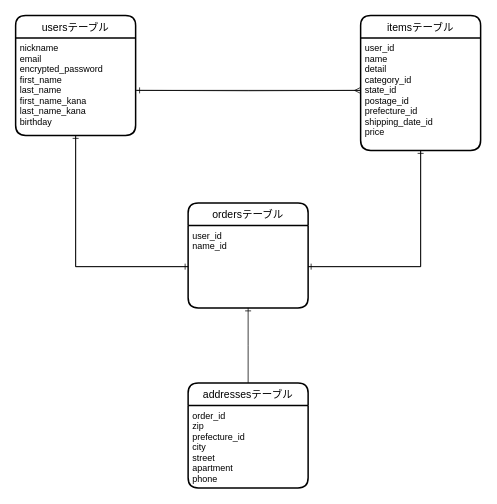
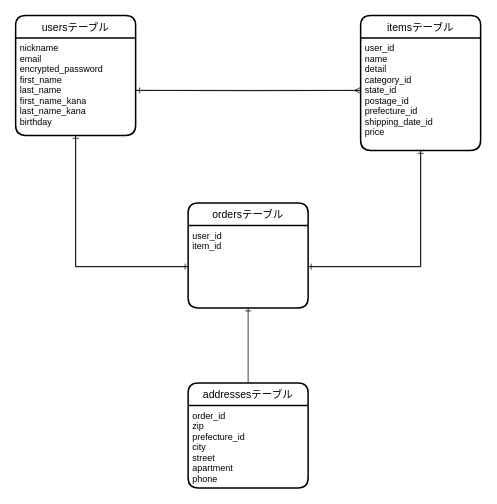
  <mxCell id="0" />
  <mxCell id="1" parent="0" />
  <mxCell id="2" value="usersテーブル" style="swimlane;childLayout=stackLayout;horizontal=1;startSize=30;horizontalStack=0;rounded=1;fontSize=14;fontStyle=0;strokeWidth=2;resizeParent=0;resizeLast=1;shadow=0;dashed=0;align=center;" vertex="1" parent="1"><mxGeometry x="20" y="20" width="160" height="160" as="geometry" /></mxCell>
  <mxCell id="3" value="nickname         &#10;email           &#10;encrypted_password            &#10;first_name     &#10;last_name       &#10;first_name_kana  &#10;last_name_kana   &#10;birthday      " style="align=left;strokeColor=none;fillColor=none;spacingLeft=4;fontSize=12;verticalAlign=top;resizable=0;rotatable=0;part=1;" vertex="1" parent="2"><mxGeometry y="30" width="160" height="130" as="geometry" /></mxCell>
  <mxCell id="4" value="itemsテーブル" style="swimlane;childLayout=stackLayout;horizontal=1;startSize=30;horizontalStack=0;rounded=1;fontSize=14;fontStyle=0;strokeWidth=2;resizeParent=0;resizeLast=1;shadow=0;dashed=0;align=center;" vertex="1" parent="1"><mxGeometry x="480" y="20" width="160" height="180" as="geometry" /></mxCell>
  <mxCell id="5" value="user_id             &#10;name           &#10;detail        &#10;category_id      &#10;state_id       &#10;postage_id    &#10;prefecture_id   &#10;shipping_date_id &#10;price " style="align=left;strokeColor=none;fillColor=none;spacingLeft=4;fontSize=12;verticalAlign=top;resizable=0;rotatable=0;part=1;" vertex="1" parent="4"><mxGeometry y="30" width="160" height="150" as="geometry" /></mxCell>
  <mxCell id="6" style="edgeStyle=orthogonalEdgeStyle;rounded=0;jumpSize=8;orthogonalLoop=1;jettySize=auto;html=1;endArrow=ERone;endFill=0;strokeWidth=1;" edge="1" parent="1" source="7"><mxGeometry relative="1" as="geometry"><mxPoint x="330" y="410" as="targetPoint" /></mxGeometry></mxCell>
  <mxCell id="7" value="addressesテーブル" style="swimlane;childLayout=stackLayout;horizontal=1;startSize=30;horizontalStack=0;rounded=1;fontSize=14;fontStyle=0;strokeWidth=2;resizeParent=0;resizeLast=1;shadow=0;dashed=0;align=center;" vertex="1" parent="1"><mxGeometry x="250" y="510" width="160" height="140" as="geometry" /></mxCell>
  <mxCell id="8" value="order_id&#10;zip         &#10;prefecture_id   &#10;city         &#10;street    &#10;apartment   &#10;phone   " style="align=left;strokeColor=none;fillColor=none;spacingLeft=4;fontSize=12;verticalAlign=top;resizable=0;rotatable=0;part=1;" vertex="1" parent="7"><mxGeometry y="30" width="160" height="110" as="geometry" /></mxCell>
  <mxCell id="9" value="ordersテーブル" style="swimlane;childLayout=stackLayout;horizontal=1;startSize=30;horizontalStack=0;rounded=1;fontSize=14;fontStyle=0;strokeWidth=2;resizeParent=0;resizeLast=1;shadow=0;dashed=0;align=center;" vertex="1" parent="1"><mxGeometry x="250" y="270" width="160" height="140" as="geometry" /></mxCell>
- <mxCell id="10" value="user_id            &#10;name_id      &#10; " style="align=left;strokeColor=none;fillColor=none;spacingLeft=4;fontSize=12;verticalAlign=top;resizable=0;rotatable=0;part=1;" vertex="1" parent="9"><mxGeometry y="30" width="160" height="110" as="geometry" /></mxCell>
+ <mxCell id="10" value="user_id            &#10;item_id      &#10; " style="align=left;strokeColor=none;fillColor=none;spacingLeft=4;fontSize=12;verticalAlign=top;resizable=0;rotatable=0;part=1;" vertex="1" parent="9"><mxGeometry y="30" width="160" height="110" as="geometry" /></mxCell>
  <mxCell id="11" style="edgeStyle=orthogonalEdgeStyle;rounded=0;jumpSize=8;orthogonalLoop=1;jettySize=auto;html=1;entryX=1.008;entryY=0.577;entryDx=0;entryDy=0;entryPerimeter=0;endArrow=ERone;endFill=0;strokeWidth=1;" edge="1" parent="1"><mxGeometry relative="1" as="geometry"><mxPoint x="480" y="120.01" as="sourcePoint" /><mxPoint x="181.28" y="120.01" as="targetPoint" /></mxGeometry></mxCell>
  <mxCell id="12" style="edgeStyle=orthogonalEdgeStyle;rounded=0;jumpSize=8;orthogonalLoop=1;jettySize=auto;html=1;endArrow=ERmany;endFill=0;strokeWidth=1;entryX=0;entryY=0.467;entryDx=0;entryDy=0;entryPerimeter=0;" edge="1" parent="1" target="5"><mxGeometry relative="1" as="geometry"><mxPoint x="420" y="115.286" as="targetPoint" /><mxPoint x="180" y="120" as="sourcePoint" /></mxGeometry></mxCell>
  <mxCell id="13" style="edgeStyle=orthogonalEdgeStyle;rounded=0;jumpSize=8;orthogonalLoop=1;jettySize=auto;html=1;endArrow=ERone;endFill=0;strokeWidth=1;" edge="1" parent="1" source="10" target="3"><mxGeometry relative="1" as="geometry" /></mxCell>
  <mxCell id="14" style="edgeStyle=orthogonalEdgeStyle;rounded=0;jumpSize=8;orthogonalLoop=1;jettySize=auto;html=1;exitX=0.5;exitY=1;exitDx=0;exitDy=0;entryX=0;entryY=0.5;entryDx=0;entryDy=0;endArrow=ERone;endFill=0;strokeWidth=1;" edge="1" parent="1" source="3" target="10"><mxGeometry relative="1" as="geometry" /></mxCell>
  <mxCell id="15" style="edgeStyle=orthogonalEdgeStyle;rounded=0;jumpSize=8;orthogonalLoop=1;jettySize=auto;html=1;exitX=1;exitY=0.5;exitDx=0;exitDy=0;entryX=0.5;entryY=1;entryDx=0;entryDy=0;endArrow=ERone;endFill=0;strokeWidth=1;" edge="1" parent="1" source="10" target="5"><mxGeometry relative="1" as="geometry" /></mxCell>
  <mxCell id="16" style="edgeStyle=orthogonalEdgeStyle;rounded=0;jumpSize=8;orthogonalLoop=1;jettySize=auto;html=1;exitX=0.5;exitY=1;exitDx=0;exitDy=0;entryX=1;entryY=0.5;entryDx=0;entryDy=0;endArrow=ERone;endFill=0;strokeWidth=1;" edge="1" parent="1" source="5" target="10"><mxGeometry relative="1" as="geometry" /></mxCell>
